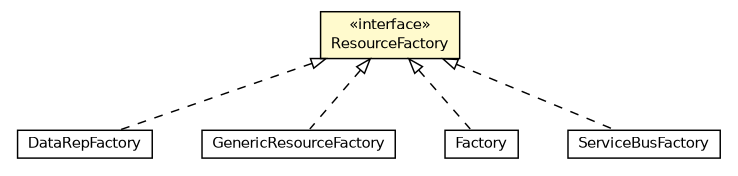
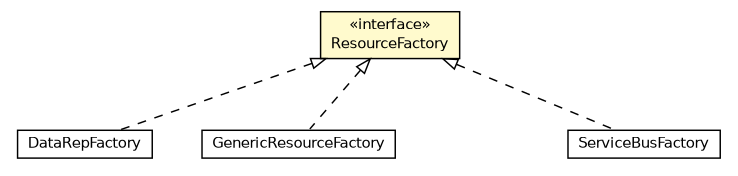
  digraph {
    nodesep=0.25
    ranksep=0.5
    node [fontcolor=black fontname=Helvetica fontsize=10.0 shape=plaintext]
    edge [arrowtail=empty dir=back fontname=Helvetica fontsize=10 headport=p labelfontname=Helvetica labelfontsize=10 style=dashed tailport=p]
    n1 [label=<<table title="org.universAAL.middleware.datarep.DataRepFactory" border="0" cellborder="1" cellspacing="0" cellpadding="2" port="p" href="../datarep/DataRepFactory.html"> 		<tr><td><table border="0" cellspacing="0" cellpadding="1"> <tr><td align="center" balign="center"> DataRepFactory </td></tr> 		</table></td></tr> 		</table>>]
    n2 [label=<<table title="org.universAAL.middleware.owl.generic.GenericResourceFactory" border="0" cellborder="1" cellspacing="0" cellpadding="2" port="p" href="../owl/generic/GenericResourceFactory.html"> 		<tr><td><table border="0" cellspacing="0" cellpadding="1"> <tr><td align="center" balign="center"> GenericResourceFactory </td></tr> 		</table></td></tr> 		</table>>]
    n3 [label=<<table title="org.universAAL.middleware.rdf.ResourceFactory" border="0" cellborder="1" cellspacing="0" cellpadding="2" port="p" bgcolor="lemonChiffon" href="./ResourceFactory.html"> 		<tr><td><table border="0" cellspacing="0" cellpadding="1"> <tr><td align="center" balign="center"> &#171;interface&#187; </td></tr> <tr><td align="center" balign="center"> ResourceFactory </td></tr> 		</table></td></tr> 		</table>>]
-   n4 [label=<<table title="org.universAAL.middleware.managers.configuration.core.owl.ConfigurationOntology.Factory" border="0" cellborder="1" cellspacing="0" cellpadding="2" port="p" href="../managers/configuration/core/owl/ConfigurationOntology.Factory.html"> 		<tr><td><table border="0" cellspacing="0" cellpadding="1"> <tr><td align="center" balign="center"> Factory </td></tr> 		</table></td></tr> 		</table>>]
    n5 [label=<<table title="org.universAAL.middleware.service.impl.ServiceBusFactory" border="0" cellborder="1" cellspacing="0" cellpadding="2" port="p" href="../service/impl/ServiceBusFactory.html"> 		<tr><td><table border="0" cellspacing="0" cellpadding="1"> <tr><td align="center" balign="center"> ServiceBusFactory </td></tr> 		</table></td></tr> 		</table>>]
    n3 -> n1
    n3 -> n2
-   n3 -> n4
    n3 -> n5
  }
